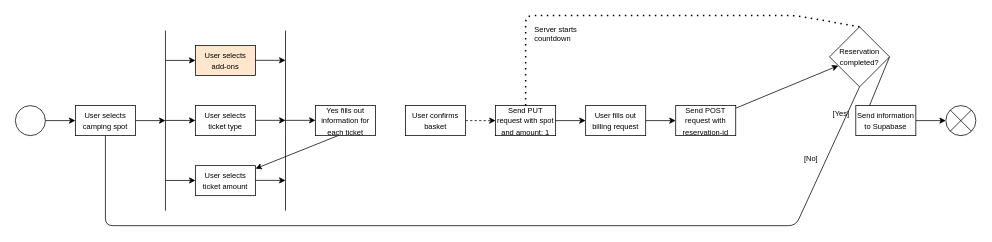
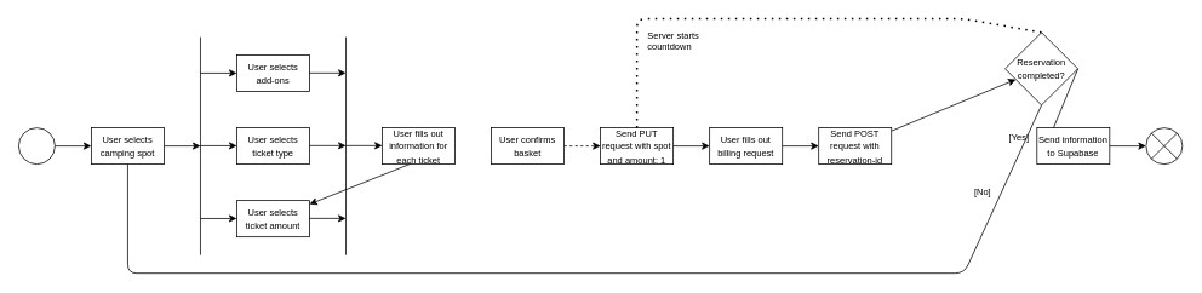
  <mxCell id="0" />
  <mxCell id="1" parent="0" />
  <mxCell id="2" value="" style="ellipse;whiteSpace=wrap;html=1;aspect=fixed;" parent="1" vertex="1"><mxGeometry y="140" width="40" height="40" as="geometry" x="20" /></mxCell>
  <mxCell id="3" value="" style="endArrow=classic;html=1;exitX=1;exitY=0.5;exitDx=0;exitDy=0;" parent="1" source="2" edge="1"><mxGeometry width="50" height="50" relative="1" as="geometry"><mxPoint x="310" y="240" as="sourcePoint" /><mxPoint x="100" y="160" as="targetPoint" /></mxGeometry></mxCell>
  <mxCell id="4" style="edgeStyle=none;html=1;exitX=1;exitY=0.5;exitDx=0;exitDy=0;" parent="1" source="5" edge="1"><mxGeometry relative="1" as="geometry"><mxPoint x="220" y="160" as="targetPoint" /></mxGeometry></mxCell>
  <mxCell id="5" value="&lt;font style=&quot;font-size: 10px&quot;&gt;User selects camping spot&lt;/font&gt;" style="rounded=0;whiteSpace=wrap;html=1;" parent="1" vertex="1"><mxGeometry x="100" y="140" width="80" height="40" as="geometry" /></mxCell>
  <mxCell id="6" value="&lt;font style=&quot;font-size: 10px&quot;&gt;User selects ticket type&lt;/font&gt;" style="rounded=0;whiteSpace=wrap;html=1;" parent="1" vertex="1"><mxGeometry x="260" y="140" width="80" height="40" as="geometry" /></mxCell>
- <mxCell id="7" value="&lt;font style=&quot;font-size: 10px&quot;&gt;User selects&lt;br&gt;add-ons&lt;/font&gt;" style="rounded=0;whiteSpace=wrap;html=1;fillColor=#ffe6cc;" parent="1" vertex="1"><mxGeometry x="260" y="60" width="80" height="40" as="geometry" /></mxCell>
+ <mxCell id="7" value="&lt;font style=&quot;font-size: 10px&quot;&gt;User selects&lt;br&gt;add-ons&lt;/font&gt;" style="rounded=0;whiteSpace=wrap;html=1;" parent="1" vertex="1"><mxGeometry x="260" y="60" width="80" height="40" as="geometry" /></mxCell>
  <mxCell id="8" value="&lt;font style=&quot;font-size: 10px&quot;&gt;User selects ticket amount&lt;/font&gt;" style="rounded=0;whiteSpace=wrap;html=1;" parent="1" vertex="1"><mxGeometry x="260" y="220" width="80" height="40" as="geometry" /></mxCell>
  <mxCell id="9" value="" style="endArrow=none;html=1;fontFamily=Helvetica;fontSize=12;fontColor=default;" parent="1" edge="1"><mxGeometry width="50" height="50" relative="1" as="geometry"><mxPoint x="220" y="280" as="sourcePoint" /><mxPoint x="220" y="40" as="targetPoint" /><Array as="points"><mxPoint x="220" y="160" /></Array></mxGeometry></mxCell>
  <mxCell id="10" style="edgeStyle=none;html=1;exitX=1;exitY=0.5;exitDx=0;exitDy=0;" parent="1" edge="1"><mxGeometry relative="1" as="geometry"><mxPoint x="260" y="79.75" as="targetPoint" /><mxPoint x="220" y="79.75" as="sourcePoint" /></mxGeometry></mxCell>
  <mxCell id="11" style="edgeStyle=none;html=1;exitX=1;exitY=0.5;exitDx=0;exitDy=0;" parent="1" edge="1"><mxGeometry relative="1" as="geometry"><mxPoint x="260" y="159.75" as="targetPoint" /><mxPoint x="220" y="159.75" as="sourcePoint" /></mxGeometry></mxCell>
  <mxCell id="12" style="edgeStyle=none;html=1;exitX=1;exitY=0.5;exitDx=0;exitDy=0;" parent="1" edge="1"><mxGeometry relative="1" as="geometry"><mxPoint x="260" y="239.75" as="targetPoint" /><mxPoint x="220" y="239.75" as="sourcePoint" /></mxGeometry></mxCell>
  <mxCell id="13" value="" style="endArrow=none;html=1;fontFamily=Helvetica;fontSize=12;fontColor=default;" parent="1" edge="1"><mxGeometry width="50" height="50" relative="1" as="geometry"><mxPoint x="380" y="280" as="sourcePoint" /><mxPoint x="380" y="40" as="targetPoint" /><Array as="points"><mxPoint x="380" y="160" /></Array></mxGeometry></mxCell>
  <mxCell id="14" style="edgeStyle=none;html=1;exitX=1;exitY=0.5;exitDx=0;exitDy=0;" parent="1" edge="1"><mxGeometry relative="1" as="geometry"><mxPoint x="380" y="79.64" as="targetPoint" /><mxPoint x="340" y="79.64" as="sourcePoint" /></mxGeometry></mxCell>
  <mxCell id="15" style="edgeStyle=none;html=1;exitX=1;exitY=0.5;exitDx=0;exitDy=0;" parent="1" edge="1"><mxGeometry relative="1" as="geometry"><mxPoint x="380" y="159.64" as="targetPoint" /><mxPoint x="340" y="159.64" as="sourcePoint" /></mxGeometry></mxCell>
  <mxCell id="16" style="edgeStyle=none;html=1;exitX=1;exitY=0.5;exitDx=0;exitDy=0;" parent="1" edge="1"><mxGeometry relative="1" as="geometry"><mxPoint x="380" y="239.64" as="targetPoint" /><mxPoint x="340" y="239.64" as="sourcePoint" /></mxGeometry></mxCell>
  <mxCell id="17" style="edgeStyle=none;html=1;exitX=1;exitY=0.5;exitDx=0;exitDy=0;" parent="1" edge="1"><mxGeometry relative="1" as="geometry"><mxPoint x="420" y="159.64" as="targetPoint" /><mxPoint x="380" y="159.64" as="sourcePoint" /></mxGeometry></mxCell>
  <mxCell id="18" value="" style="edgeStyle=none;html=1;fontFamily=Helvetica;fontSize=10;fontColor=default;exitX=1;exitY=0.5;exitDx=0;exitDy=0;" parent="1" source="21" target="8" edge="1"><mxGeometry relative="1" as="geometry"><mxPoint x="520" y="130" as="sourcePoint" /></mxGeometry></mxCell>
  <mxCell id="19" value="&lt;font style=&quot;font-size: 10px&quot;&gt;Send PUT request with spot and amount: 1&lt;/font&gt;" style="rounded=0;whiteSpace=wrap;html=1;" parent="1" vertex="1"><mxGeometry x="660" y="140" width="80" height="40" as="geometry" /></mxCell>
  <mxCell id="20" value="" style="edgeStyle=none;html=1;fontFamily=Helvetica;fontSize=10;fontColor=default;exitX=1;exitY=0.5;exitDx=0;exitDy=0;entryX=0;entryY=0.5;entryDx=0;entryDy=0;dashed=1;" parent="1" source="23" target="19" edge="1"><mxGeometry relative="1" as="geometry" /></mxCell>
- <mxCell id="21" value="&lt;font style=&quot;font-size: 10px&quot;&gt;Yes fills out information for each ticket&lt;/font&gt;" style="rounded=0;whiteSpace=wrap;html=1;" parent="1" vertex="1"><mxGeometry x="420" y="140" width="80" height="40" as="geometry" /></mxCell>
+ <mxCell id="21" value="&lt;font style=&quot;font-size: 10px&quot;&gt;User fills out information for each ticket&lt;/font&gt;" style="rounded=0;whiteSpace=wrap;html=1;" parent="1" vertex="1"><mxGeometry x="420" y="140" width="80" height="40" as="geometry" /></mxCell>
  <mxCell id="22" value="" style="edgeStyle=none;html=1;fontFamily=Helvetica;fontSize=10;fontColor=default;exitX=1;exitY=0.5;exitDx=0;exitDy=0;" parent="1" source="19" target="25" edge="1"><mxGeometry relative="1" as="geometry"><mxPoint x="670" y="100" as="sourcePoint" /></mxGeometry></mxCell>
  <mxCell id="23" value="&lt;font style=&quot;font-size: 10px&quot;&gt;User confirms basket&lt;/font&gt;" style="rounded=0;whiteSpace=wrap;html=1;" parent="1" vertex="1"><mxGeometry x="540" y="140" width="80" height="40" as="geometry" /></mxCell>
  <mxCell id="24" value="" style="edgeStyle=none;html=1;fontFamily=Helvetica;fontSize=10;fontColor=default;" parent="1" source="25" edge="1"><mxGeometry relative="1" as="geometry"><mxPoint x="900" y="160" as="targetPoint" /></mxGeometry></mxCell>
  <mxCell id="25" value="&lt;font style=&quot;font-size: 10px&quot;&gt;User fills out billing request&lt;/font&gt;" style="rounded=0;whiteSpace=wrap;html=1;" parent="1" vertex="1"><mxGeometry x="780" y="140" width="80" height="40" as="geometry" /></mxCell>
  <mxCell id="26" value="" style="edgeStyle=none;html=1;fontFamily=Helvetica;fontSize=10;fontColor=default;" parent="1" source="27" target="28" edge="1"><mxGeometry relative="1" as="geometry" /></mxCell>
  <mxCell id="27" value="&lt;font style=&quot;font-size: 10px&quot;&gt;Send POST request with reservation-id&lt;/font&gt;" style="rounded=0;whiteSpace=wrap;html=1;" parent="1" vertex="1"><mxGeometry x="900" y="140" width="80" height="40" as="geometry" /></mxCell>
  <mxCell id="28" value="&lt;font style=&quot;font-size: 10px&quot;&gt;Reservation completed?&lt;br&gt;&lt;/font&gt;" style="rhombus;whiteSpace=wrap;html=1;rounded=0;align=center;" parent="1" vertex="1"><mxGeometry x="1105" y="35" width="80" height="80" as="geometry" /></mxCell>
  <mxCell id="29" value="" style="endArrow=none;html=1;fontFamily=Helvetica;fontSize=10;fontColor=default;entryX=0.5;entryY=1;entryDx=0;entryDy=0;exitX=0.5;exitY=1;exitDx=0;exitDy=0;" parent="1" source="5" target="28" edge="1"><mxGeometry width="50" height="50" relative="1" as="geometry"><mxPoint x="430" y="350" as="sourcePoint" /><mxPoint x="800" y="240" as="targetPoint" /><Array as="points"><mxPoint x="140" y="300" /><mxPoint x="1060" y="300" /></Array></mxGeometry></mxCell>
  <mxCell id="30" value="&amp;nbsp; [No]&amp;nbsp;&amp;nbsp;" style="text;html=1;align=center;verticalAlign=middle;resizable=0;points=[];autosize=1;strokeColor=none;fillColor=none;fontSize=10;fontFamily=Helvetica;fontColor=default;" parent="1" vertex="1"><mxGeometry x="1060" y="200" width="40" height="20" as="geometry" /></mxCell>
  <mxCell id="31" value="[Yes]" style="text;html=1;align=center;verticalAlign=middle;resizable=0;points=[];autosize=1;strokeColor=none;fillColor=none;fontSize=10;fontFamily=Helvetica;fontColor=default;" parent="1" vertex="1"><mxGeometry x="1100" y="140" width="40" height="20" as="geometry" /></mxCell>
  <mxCell id="32" value="" style="edgeStyle=none;html=1;fontFamily=Helvetica;fontSize=10;fontColor=default;exitX=1;exitY=0.5;exitDx=0;exitDy=0;" parent="1" source="28" edge="1"><mxGeometry relative="1" as="geometry"><mxPoint x="1110" y="160" as="sourcePoint" /><mxPoint x="1150" y="160" as="targetPoint" /></mxGeometry></mxCell>
  <mxCell id="33" value="" style="edgeStyle=none;html=1;fontFamily=Helvetica;fontSize=10;fontColor=default;" parent="1" source="34" edge="1"><mxGeometry relative="1" as="geometry"><mxPoint x="1260" y="160" as="targetPoint" /></mxGeometry></mxCell>
  <mxCell id="34" value="&lt;font style=&quot;font-size: 10px&quot;&gt;Send information to Supabase&lt;/font&gt;" style="rounded=0;whiteSpace=wrap;html=1;" parent="1" vertex="1"><mxGeometry x="1140" y="140" width="80" height="40" as="geometry" /></mxCell>
  <mxCell id="35" value="" style="shape=sumEllipse;perimeter=ellipsePerimeter;whiteSpace=wrap;html=1;backgroundOutline=1;rounded=0;fontFamily=Helvetica;fontSize=10;fontColor=default;strokeColor=default;fillColor=default;" parent="1" vertex="1"><mxGeometry x="1260" y="140" width="40" height="40" as="geometry" /></mxCell>
  <mxCell id="36" value="" style="endArrow=none;dashed=1;html=1;dashPattern=1 3;strokeWidth=2;fontFamily=Helvetica;fontSize=10;fontColor=default;entryX=0.5;entryY=0;entryDx=0;entryDy=0;" parent="1" target="28" edge="1"><mxGeometry width="50" height="50" relative="1" as="geometry"><mxPoint x="700" y="140" as="sourcePoint" /><mxPoint x="700" y="60" as="targetPoint" /><Array as="points"><mxPoint x="700" y="20" /><mxPoint x="1060" y="20" /></Array></mxGeometry></mxCell>
  <mxCell id="37" value="Server starts &lt;br&gt;countdown" style="text;html=1;align=left;verticalAlign=middle;resizable=0;points=[];autosize=1;strokeColor=none;fillColor=none;fontSize=10;fontFamily=Helvetica;fontColor=default;" parent="1" vertex="1"><mxGeometry x="710" y="30" width="70" height="30" as="geometry" /></mxCell>
